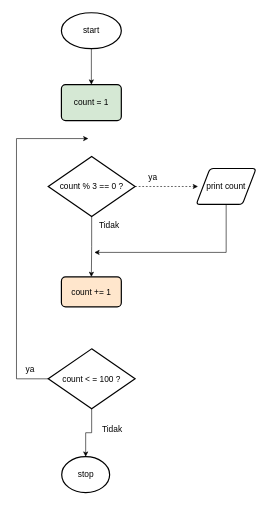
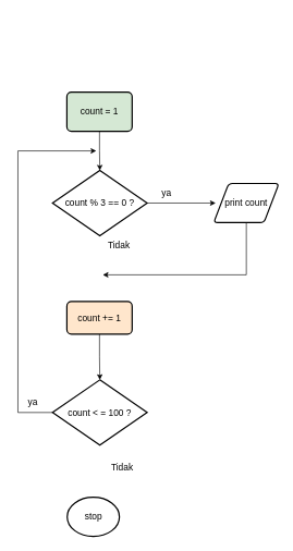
  <mxCell id="0" />
  <mxCell id="1" parent="0" />
- <mxCell id="2" style="edgeStyle=orthogonalEdgeStyle;rounded=0;orthogonalLoop=1;jettySize=auto;html=1;entryX=0.5;entryY=0;entryDx=0;entryDy=0;fontSize=14;" edge="1" parent="1" source="3" target="5"><mxGeometry relative="1" as="geometry" /></mxCell>
- <mxCell id="3" value="&lt;font style=&quot;font-size: 14px;&quot;&gt;start&lt;/font&gt;" style="strokeWidth=2;html=1;shape=mxgraph.flowchart.start_1;whiteSpace=wrap;" vertex="1" parent="1"><mxGeometry x="102" y="20" width="100" height="60" as="geometry" /></mxCell>
+ <mxCell id="4" style="edgeStyle=orthogonalEdgeStyle;rounded=0;orthogonalLoop=1;jettySize=auto;html=1;entryX=0.5;entryY=0;entryDx=0;entryDy=0;entryPerimeter=0;fontSize=14;" edge="1" parent="1" source="5" target="8"><mxGeometry relative="1" as="geometry" /></mxCell>
  <mxCell id="5" value="count = 1" style="rounded=1;whiteSpace=wrap;html=1;absoluteArcSize=1;arcSize=14;strokeWidth=2;fontSize=14;fillColor=#d5e8d4;" vertex="1" parent="1"><mxGeometry x="102" y="140" width="100" height="60" as="geometry" /></mxCell>
- <mxCell id="6" style="edgeStyle=orthogonalEdgeStyle;rounded=0;orthogonalLoop=1;jettySize=auto;html=1;entryX=0.03;entryY=0.5;entryDx=0;entryDy=0;entryPerimeter=0;fontSize=14;dashed=1;" edge="1" parent="1" source="8" target="13"><mxGeometry relative="1" as="geometry" /></mxCell>
- <mxCell id="7" style="edgeStyle=orthogonalEdgeStyle;rounded=0;orthogonalLoop=1;jettySize=auto;html=1;entryX=0.5;entryY=0;entryDx=0;entryDy=0;fontSize=14;" edge="1" parent="1" source="8" target="15"><mxGeometry relative="1" as="geometry" /></mxCell>
+ <mxCell id="6" style="edgeStyle=orthogonalEdgeStyle;rounded=0;orthogonalLoop=1;jettySize=auto;html=1;entryX=0.03;entryY=0.5;entryDx=0;entryDy=0;entryPerimeter=0;fontSize=14;" edge="1" parent="1" source="8" target="13"><mxGeometry relative="1" as="geometry" /></mxCell>
  <mxCell id="8" value="count % 3 == 0 ?" style="strokeWidth=2;html=1;shape=mxgraph.flowchart.decision;whiteSpace=wrap;fontSize=14;" vertex="1" parent="1"><mxGeometry x="80" y="260" width="145" height="100" as="geometry" /></mxCell>
- <mxCell id="9" style="edgeStyle=orthogonalEdgeStyle;rounded=0;orthogonalLoop=1;jettySize=auto;html=1;entryX=0.5;entryY=0;entryDx=0;entryDy=0;entryPerimeter=0;fontSize=14;" edge="1" parent="1" source="11" target="16"><mxGeometry relative="1" as="geometry" /></mxCell>
  <mxCell id="10" style="edgeStyle=orthogonalEdgeStyle;rounded=0;orthogonalLoop=1;jettySize=auto;html=1;fontSize=14;" edge="1" parent="1" source="11"><mxGeometry relative="1" as="geometry"><mxPoint x="147" y="230" as="targetPoint" /><Array as="points"><mxPoint x="27" y="631" /><mxPoint x="27" y="230" /></Array></mxGeometry></mxCell>
  <mxCell id="11" value="count &amp;lt; = 100 ?" style="strokeWidth=2;html=1;shape=mxgraph.flowchart.decision;whiteSpace=wrap;fontSize=14;" vertex="1" parent="1"><mxGeometry x="80" y="581" width="145" height="100" as="geometry" /></mxCell>
  <mxCell id="12" style="edgeStyle=orthogonalEdgeStyle;rounded=0;orthogonalLoop=1;jettySize=auto;html=1;fontSize=14;" edge="1" parent="1" source="13"><mxGeometry relative="1" as="geometry"><mxPoint x="157" y="420" as="targetPoint" /><Array as="points"><mxPoint x="377" y="420" /><mxPoint x="157" y="420" /></Array></mxGeometry></mxCell>
  <mxCell id="13" value="print count" style="shape=parallelogram;html=1;strokeWidth=2;perimeter=parallelogramPerimeter;whiteSpace=wrap;rounded=1;arcSize=12;size=0.23;fontSize=14;" vertex="1" parent="1"><mxGeometry x="327" y="280" width="100" height="60" as="geometry" /></mxCell>
+ <mxCell id="14" style="edgeStyle=orthogonalEdgeStyle;rounded=0;orthogonalLoop=1;jettySize=auto;html=1;entryX=0.5;entryY=0;entryDx=0;entryDy=0;entryPerimeter=0;fontSize=14;" edge="1" parent="1" source="15" target="11"><mxGeometry relative="1" as="geometry" /></mxCell>
  <mxCell id="15" value="count += 1" style="rounded=1;whiteSpace=wrap;html=1;absoluteArcSize=1;arcSize=14;strokeWidth=2;fontSize=14;fillColor=#ffe6cc;" vertex="1" parent="1"><mxGeometry x="102" y="461" width="100" height="50" as="geometry" /></mxCell>
  <mxCell id="16" value="stop" style="strokeWidth=2;html=1;shape=mxgraph.flowchart.start_1;whiteSpace=wrap;fontSize=14;" vertex="1" parent="1"><mxGeometry x="102.5" y="761" width="80" height="60" as="geometry" /></mxCell>
  <mxCell id="17" value="ya" style="text;html=1;strokeColor=none;fillColor=none;align=center;verticalAlign=middle;whiteSpace=wrap;rounded=0;fontSize=14;" vertex="1" parent="1"><mxGeometry x="225" y="280" width="60" height="30" as="geometry" /></mxCell>
  <mxCell id="18" value="Tidak" style="text;html=1;strokeColor=none;fillColor=none;align=center;verticalAlign=middle;whiteSpace=wrap;rounded=0;fontSize=14;" vertex="1" parent="1"><mxGeometry x="152" y="360" width="60" height="30" as="geometry" /></mxCell>
  <mxCell id="19" value="Tidak" style="text;html=1;strokeColor=none;fillColor=none;align=center;verticalAlign=middle;whiteSpace=wrap;rounded=0;fontSize=14;" vertex="1" parent="1"><mxGeometry x="157" y="700" width="60" height="30" as="geometry" /></mxCell>
  <mxCell id="20" value="ya" style="text;html=1;strokeColor=none;fillColor=none;align=center;verticalAlign=middle;whiteSpace=wrap;rounded=0;fontSize=14;" vertex="1" parent="1"><mxGeometry x="20" y="600" width="60" height="30" as="geometry" /></mxCell>
